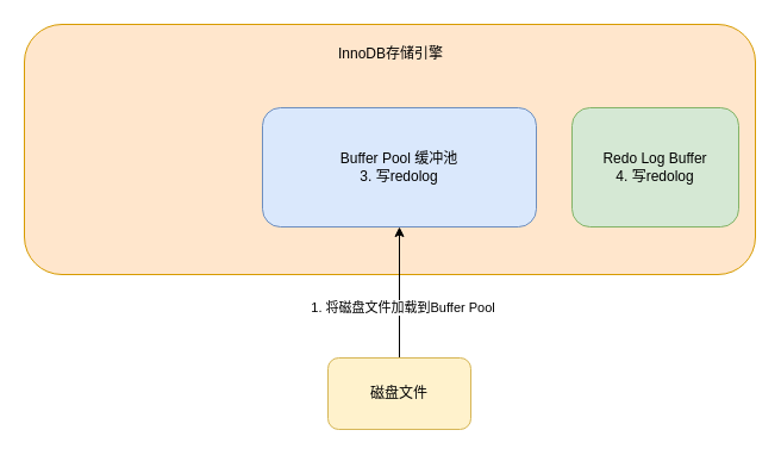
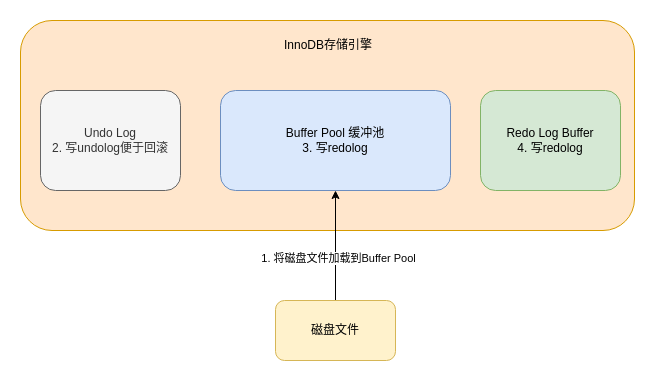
  <mxCell id="0" />
  <mxCell id="1" parent="0" />
  <mxCell id="2" value="" style="rounded=1;whiteSpace=wrap;html=1;fillColor=#ffe6cc;strokeColor=#d79b00;" vertex="1" parent="1"><mxGeometry x="20" y="20" width="614" height="210" as="geometry" /></mxCell>
  <mxCell id="3" value="InnoDB存储引擎" style="text;html=1;strokeColor=none;fillColor=none;align=center;verticalAlign=middle;whiteSpace=wrap;rounded=0;" vertex="1" parent="1"><mxGeometry x="270" y="40" width="116" height="10" as="geometry" /></mxCell>
  <mxCell id="4" value="Buffer Pool 缓冲池&lt;br&gt;3. 写redolog" style="rounded=1;whiteSpace=wrap;html=1;fillColor=#dae8fc;strokeColor=#6c8ebf;" vertex="1" parent="1"><mxGeometry x="220" y="90" width="230" height="100" as="geometry" /></mxCell>
  <mxCell id="5" value="Redo Log Buffer&lt;br&gt;4. 写redolog" style="rounded=1;whiteSpace=wrap;html=1;fillColor=#d5e8d4;strokeColor=#82b366;" vertex="1" parent="1"><mxGeometry x="480" y="90" width="140" height="100" as="geometry" /></mxCell>
  <mxCell id="6" style="edgeStyle=orthogonalEdgeStyle;rounded=0;orthogonalLoop=1;jettySize=auto;html=1;exitX=0.5;exitY=0;exitDx=0;exitDy=0;entryX=0.5;entryY=1;entryDx=0;entryDy=0;" edge="1" parent="1" source="8" target="4"><mxGeometry relative="1" as="geometry" /></mxCell>
  <mxCell id="7" value="1. 将磁盘文件加载到Buffer Pool" style="edgeLabel;html=1;align=center;verticalAlign=middle;resizable=0;points=[];" vertex="1" connectable="0" parent="6"><mxGeometry x="-0.218" y="-2" relative="1" as="geometry"><mxPoint as="offset" /></mxGeometry></mxCell>
  <mxCell id="8" value="磁盘文件" style="rounded=1;whiteSpace=wrap;html=1;fillColor=#fff2cc;strokeColor=#d6b656;" vertex="1" parent="1"><mxGeometry x="275" y="300" width="120" height="60" as="geometry" /></mxCell>
+ <mxCell id="9" value="Undo Log&lt;br&gt;2. 写undolog便于回滚" style="rounded=1;whiteSpace=wrap;html=1;fillColor=#f5f5f5;strokeColor=#666666;fontColor=#333333;" vertex="1" parent="1"><mxGeometry x="40" y="90" width="140" height="100" as="geometry" /></mxCell>
